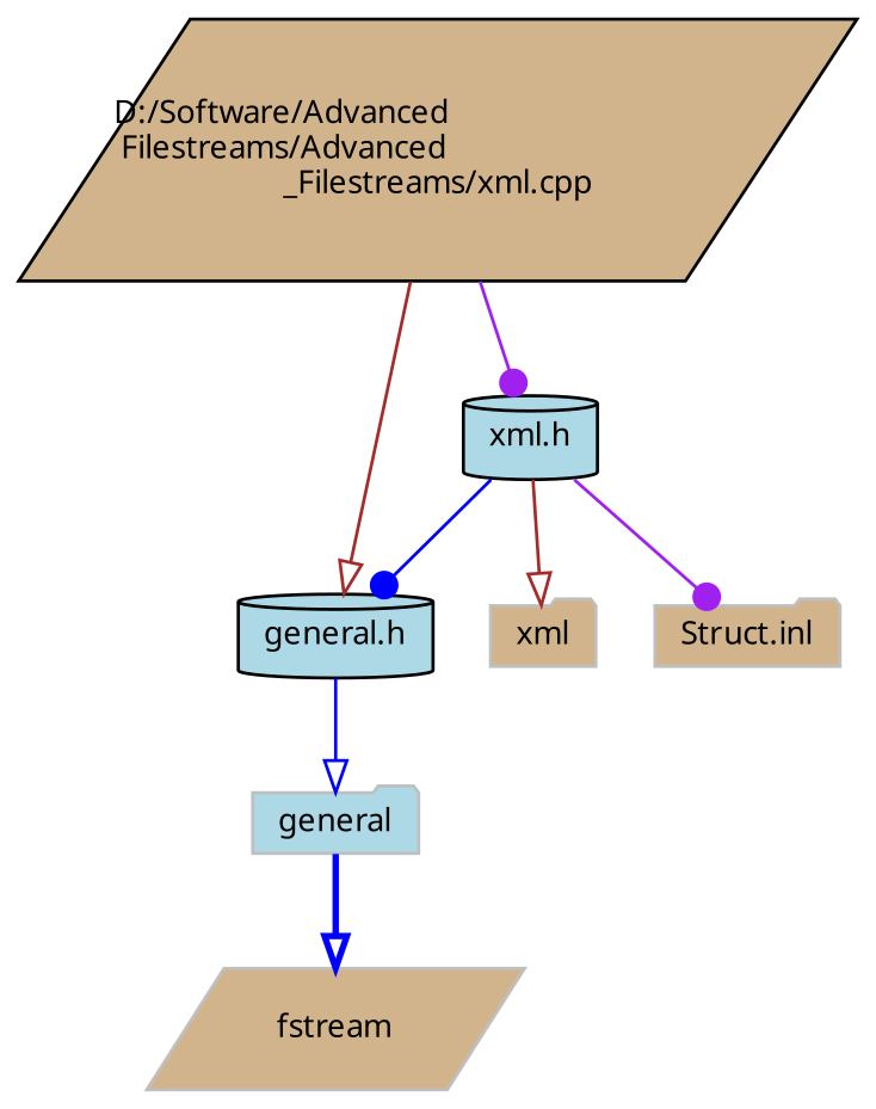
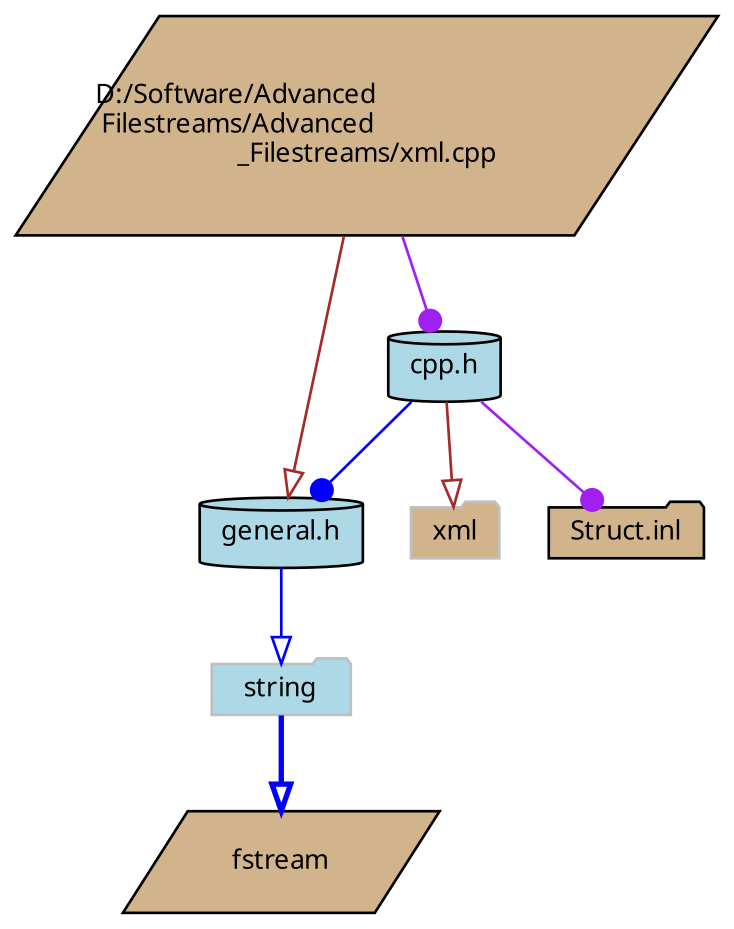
  digraph {
    fontname="Noto Sans"
    node [color=black fillcolor=tan fontname="Noto Sans" fontsize=10 shape=folder style=filled]
    edge [arrowhead=onormal color=blue fontname="Noto Sans" fontsize=10 labelfontname=Helvetica labelfontsize=10 style=solid]
    n1 [fontcolor=black height=0.2 label="D:/Software/Advanced\l Filestreams/Advanced\l_Filestreams/xml.cpp" shape=parallelogram width=0.4]
-   n2 [fillcolor=lightblue height=0.2 label="xml.h" shape=cylinder width=0.4]
+   n2 [fillcolor=lightblue height=0.2 label="cpp.h" shape=cylinder width=0.4]
    n3 [fillcolor=lightblue height=0.2 label="general.h" shape=cylinder width=0.4]
    n4 [color=grey75 height=0.2 label=xml width=0.4]
-   n5 [color=grey75 height=0.2 label="Struct.inl" width=0.4]
-   n6 [color=grey75 fillcolor=lightblue height=0.2 label=general width=0.4]
-   n7 [color=grey75 height=0.2 label=fstream shape=parallelogram width=0.4]
+   n5 [height=0.2 label="Struct.inl" width=0.4]
+   n6 [color=grey75 fillcolor=lightblue height=0.2 label=string width=0.4]
+   n7 [height=0.2 label=fstream shape=parallelogram width=0.4]
    n1 -> n2 [arrowhead=dot color=purple]
    n1 -> n3 [color=brown]
    n2 -> n3 [arrowhead=dot]
    n2 -> n4 [color=brown]
    n2 -> n5 [arrowhead=dot color=purple]
    n3 -> n6
    n6 -> n7 [style=bold]
  }
